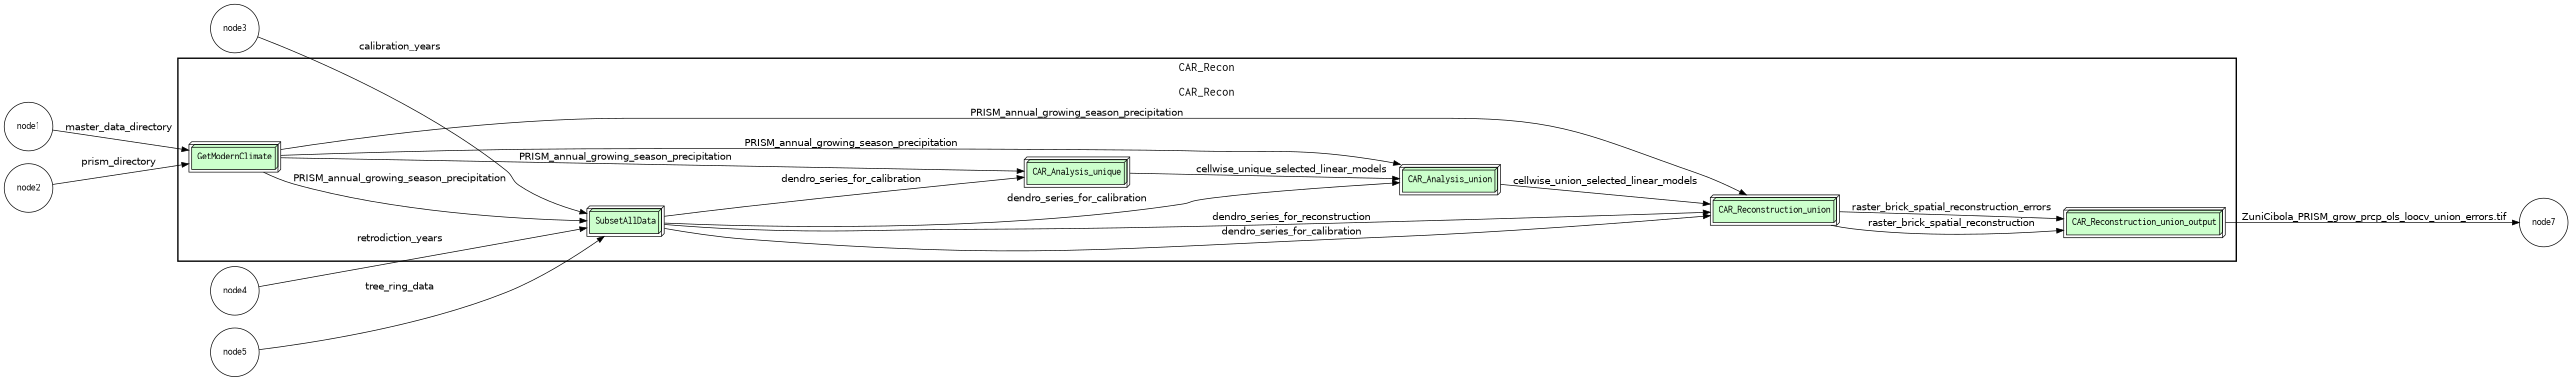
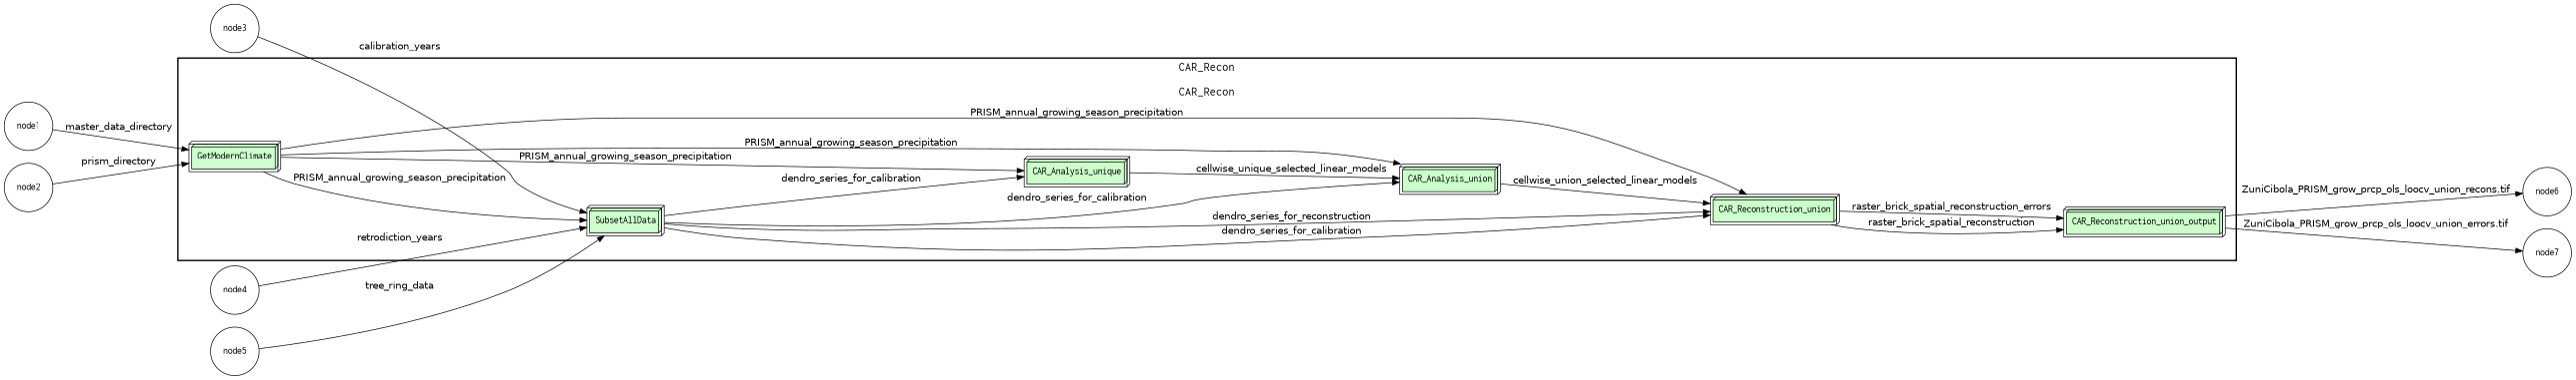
  digraph {
    fontname=Courier
    rankdir=LR
    node [fillcolor="#FFFFFF" fontname=Courier peripheries=1 shape=circle style=filled]
    edge [fontname=Helvetica]
    n1 [fillcolor="#CCFFCC" label=GetModernClimate peripheries=2 shape=box3d width=0.1]
    n2 [fillcolor="#CCFFCC" label=SubsetAllData peripheries=2 shape=box3d width=0.1]
    n3 [fillcolor="#CCFFCC" label=CAR_Analysis_unique peripheries=2 shape=box3d width=0.1]
    n4 [fillcolor="#CCFFCC" label=CAR_Analysis_union peripheries=2 shape=box3d width=0.1]
    n5 [fillcolor="#CCFFCC" label=CAR_Reconstruction_union peripheries=2 shape=box3d width=0.1]
    n6 [fillcolor="#CCFFCC" label=CAR_Reconstruction_union_output peripheries=2 shape=box3d width=0.1]
    node1 [width=0.1]
    node2 [width=0.1]
    node3 [width=0.1]
    node4 [width=0.1]
    node5 [width=0.1]
+   node6 [width=0.1]
    node7 [width=0.1]
    subgraph cluster_1 {
      fontsize=18
      label=CAR_Recon
      penwidth=2
      subgraph cluster_2 {
        color=white
        fontsize=18
        penwidth=2
        n1
        n2
        n3
        n4
        n5
        n6
      }
    }
    n1 -> n2 [label=PRISM_annual_growing_season_precipitation]
    n1 -> n3 [label=PRISM_annual_growing_season_precipitation]
    n1 -> n4 [label=PRISM_annual_growing_season_precipitation]
    n1 -> n5 [label=PRISM_annual_growing_season_precipitation]
    n2 -> n3 [label=dendro_series_for_calibration]
    n2 -> n4 [label=dendro_series_for_calibration]
    n2 -> n5 [label=dendro_series_for_calibration]
    n2 -> n5 [label=dendro_series_for_reconstruction]
    n3 -> n4 [label=cellwise_unique_selected_linear_models]
    n4 -> n5 [label=cellwise_union_selected_linear_models]
    n5 -> n6 [label=raster_brick_spatial_reconstruction]
    n5 -> n6 [label=raster_brick_spatial_reconstruction_errors]
+   n6 -> node6 [label="ZuniCibola_PRISM_grow_prcp_ols_loocv_union_recons.tif"]
    n6 -> node7 [label="ZuniCibola_PRISM_grow_prcp_ols_loocv_union_errors.tif"]
    node1 -> n1 [label=master_data_directory]
    node2 -> n1 [label=prism_directory]
    node3 -> n2 [label=calibration_years]
    node4 -> n2 [label=retrodiction_years]
    node5 -> n2 [label=tree_ring_data]
  }
